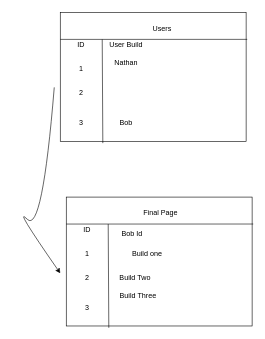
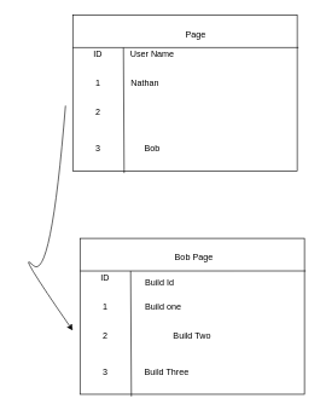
  <mxCell id="0" />
  <mxCell id="1" parent="0" />
  <mxCell id="2" value="" style="rounded=0;whiteSpace=wrap;html=1;" vertex="1" parent="1"><mxGeometry x="100" y="20" width="310" height="215" as="geometry" /></mxCell>
- <mxCell id="3" value="Users" style="text;html=1;strokeColor=none;fillColor=none;align=center;verticalAlign=middle;whiteSpace=wrap;rounded=0;" vertex="1" parent="1"><mxGeometry x="145" y="20" width="250" height="55" as="geometry" /></mxCell>
+ <mxCell id="3" value="Page" style="text;html=1;strokeColor=none;fillColor=none;align=center;verticalAlign=middle;whiteSpace=wrap;rounded=0;" vertex="1" parent="1"><mxGeometry x="145" y="20" width="250" height="55" as="geometry" /></mxCell>
  <mxCell id="4" value="ID" style="text;html=1;strokeColor=none;fillColor=none;align=center;verticalAlign=middle;whiteSpace=wrap;rounded=0;" vertex="1" parent="1"><mxGeometry x="115" y="65" width="40" height="20" as="geometry" /></mxCell>
- <mxCell id="5" value="User Build" style="text;html=1;strokeColor=none;fillColor=none;align=center;verticalAlign=middle;whiteSpace=wrap;rounded=0;" vertex="1" parent="1"><mxGeometry x="160" y="65" width="100" height="20" as="geometry" /></mxCell>
+ <mxCell id="5" value="User Name" style="text;html=1;strokeColor=none;fillColor=none;align=center;verticalAlign=middle;whiteSpace=wrap;rounded=0;" vertex="1" parent="1"><mxGeometry x="160" y="65" width="100" height="20" as="geometry" /></mxCell>
  <mxCell id="6" value="" style="endArrow=none;html=1;entryX=1.006;entryY=0.209;entryDx=0;entryDy=0;entryPerimeter=0;" edge="1" parent="1" target="2"><mxGeometry width="50" height="50" relative="1" as="geometry"><mxPoint x="100" y="65" as="sourcePoint" /><mxPoint x="150" y="15" as="targetPoint" /></mxGeometry></mxCell>
  <mxCell id="7" value="" style="endArrow=none;html=1;exitX=0.229;exitY=1.014;exitDx=0;exitDy=0;exitPerimeter=0;" edge="1" parent="1" source="2"><mxGeometry width="50" height="50" relative="1" as="geometry"><mxPoint x="120" y="115" as="sourcePoint" /><mxPoint x="170" y="65" as="targetPoint" /></mxGeometry></mxCell>
  <mxCell id="8" value="1" style="text;html=1;strokeColor=none;fillColor=none;align=center;verticalAlign=middle;whiteSpace=wrap;rounded=0;" vertex="1" parent="1"><mxGeometry x="115" y="105" width="40" height="20" as="geometry" /></mxCell>
  <mxCell id="9" value="2" style="text;html=1;strokeColor=none;fillColor=none;align=center;verticalAlign=middle;whiteSpace=wrap;rounded=0;" vertex="1" parent="1"><mxGeometry x="115" y="145" width="40" height="20" as="geometry" /></mxCell>
  <mxCell id="10" value="3" style="text;html=1;strokeColor=none;fillColor=none;align=center;verticalAlign=middle;whiteSpace=wrap;rounded=0;" vertex="1" parent="1"><mxGeometry x="115" y="195" width="40" height="20" as="geometry" /></mxCell>
- <mxCell id="11" value="Nathan" style="text;html=1;strokeColor=none;fillColor=none;align=center;verticalAlign=middle;whiteSpace=wrap;rounded=0;" vertex="1" parent="1"><mxGeometry x="190" y="95" width="40" height="20" as="geometry" /></mxCell>
+ <mxCell id="11" value="Nathan" style="text;html=1;strokeColor=none;fillColor=none;align=center;verticalAlign=middle;whiteSpace=wrap;rounded=0;" vertex="1" parent="1"><mxGeometry x="180" y="105" width="40" height="20" as="geometry" /></mxCell>
  <mxCell id="12" value="Bob" style="text;html=1;strokeColor=none;fillColor=none;align=center;verticalAlign=middle;whiteSpace=wrap;rounded=0;" vertex="1" parent="1"><mxGeometry x="190" y="195" width="40" height="20" as="geometry" /></mxCell>
  <mxCell id="13" value="" style="rounded=0;whiteSpace=wrap;html=1;" vertex="1" parent="1"><mxGeometry x="110" y="328" width="310" height="215" as="geometry" /></mxCell>
  <mxCell id="14" value="ID" style="text;html=1;strokeColor=none;fillColor=none;align=center;verticalAlign=middle;whiteSpace=wrap;rounded=0;" vertex="1" parent="1"><mxGeometry x="125" y="373" width="40" height="20" as="geometry" /></mxCell>
  <mxCell id="15" value="" style="endArrow=none;html=1;entryX=1.006;entryY=0.209;entryDx=0;entryDy=0;entryPerimeter=0;" edge="1" parent="1" target="13"><mxGeometry width="50" height="50" relative="1" as="geometry"><mxPoint x="110" y="373" as="sourcePoint" /><mxPoint x="160" y="323" as="targetPoint" /></mxGeometry></mxCell>
  <mxCell id="16" value="" style="endArrow=none;html=1;exitX=0.229;exitY=1.014;exitDx=0;exitDy=0;exitPerimeter=0;" edge="1" parent="1" source="13"><mxGeometry width="50" height="50" relative="1" as="geometry"><mxPoint x="130" y="423" as="sourcePoint" /><mxPoint x="180" y="373" as="targetPoint" /></mxGeometry></mxCell>
  <mxCell id="17" value="1" style="text;html=1;strokeColor=none;fillColor=none;align=center;verticalAlign=middle;whiteSpace=wrap;rounded=0;" vertex="1" parent="1"><mxGeometry x="125" y="413" width="40" height="20" as="geometry" /></mxCell>
  <mxCell id="18" value="2" style="text;html=1;strokeColor=none;fillColor=none;align=center;verticalAlign=middle;whiteSpace=wrap;rounded=0;" vertex="1" parent="1"><mxGeometry x="125" y="453" width="40" height="20" as="geometry" /></mxCell>
  <mxCell id="19" value="3" style="text;html=1;strokeColor=none;fillColor=none;align=center;verticalAlign=middle;whiteSpace=wrap;rounded=0;" vertex="1" parent="1"><mxGeometry x="125" y="503" width="40" height="20" as="geometry" /></mxCell>
- <mxCell id="20" value="Build one" style="text;html=1;strokeColor=none;fillColor=none;align=center;verticalAlign=middle;whiteSpace=wrap;rounded=0;" vertex="1" parent="1"><mxGeometry x="210" y="413" width="70" height="20" as="geometry" /></mxCell>
- <mxCell id="21" value="Build Two" style="text;html=1;strokeColor=none;fillColor=none;align=center;verticalAlign=middle;whiteSpace=wrap;rounded=0;" vertex="1" parent="1"><mxGeometry x="190" y="453" width="70" height="20" as="geometry" /></mxCell>
- <mxCell id="22" value="Build Three" style="text;html=1;strokeColor=none;fillColor=none;align=center;verticalAlign=middle;whiteSpace=wrap;rounded=0;" vertex="1" parent="1"><mxGeometry x="190" y="483" width="80" height="20" as="geometry" /></mxCell>
- <mxCell id="23" value="Final Page" style="text;html=1;strokeColor=none;fillColor=none;align=center;verticalAlign=middle;whiteSpace=wrap;rounded=0;" vertex="1" parent="1"><mxGeometry x="235" y="345" width="65" height="20" as="geometry" /></mxCell>
- <mxCell id="24" value="Bob Id" style="text;html=1;strokeColor=none;fillColor=none;align=center;verticalAlign=middle;whiteSpace=wrap;rounded=0;" vertex="1" parent="1"><mxGeometry x="190" y="380" width="60" height="20" as="geometry" /></mxCell>
+ <mxCell id="20" value="Build one" style="text;html=1;strokeColor=none;fillColor=none;align=center;verticalAlign=middle;whiteSpace=wrap;rounded=0;" vertex="1" parent="1"><mxGeometry x="190" y="413" width="70" height="20" as="geometry" /></mxCell>
+ <mxCell id="21" value="Build Two" style="text;html=1;strokeColor=none;fillColor=none;align=center;verticalAlign=middle;whiteSpace=wrap;rounded=0;" vertex="1" parent="1"><mxGeometry x="230" y="453" width="70" height="20" as="geometry" /></mxCell>
+ <mxCell id="22" value="Build Three" style="text;html=1;strokeColor=none;fillColor=none;align=center;verticalAlign=middle;whiteSpace=wrap;rounded=0;" vertex="1" parent="1"><mxGeometry x="190" y="503" width="80" height="20" as="geometry" /></mxCell>
+ <mxCell id="23" value="Bob Page" style="text;html=1;strokeColor=none;fillColor=none;align=center;verticalAlign=middle;whiteSpace=wrap;rounded=0;" vertex="1" parent="1"><mxGeometry x="235" y="345" width="65" height="20" as="geometry" /></mxCell>
+ <mxCell id="24" value="Build Id" style="text;html=1;strokeColor=none;fillColor=none;align=center;verticalAlign=middle;whiteSpace=wrap;rounded=0;" vertex="1" parent="1"><mxGeometry x="190" y="380" width="60" height="20" as="geometry" /></mxCell>
  <mxCell id="25" value="" style="curved=1;endArrow=classic;html=1;" edge="1" parent="1"><mxGeometry width="50" height="50" relative="1" as="geometry"><mxPoint x="90" y="145" as="sourcePoint" /><mxPoint x="100" y="455" as="targetPoint" /><Array as="points"><mxPoint x="70" y="390" /><mxPoint x="20" y="340" /></Array></mxGeometry></mxCell>
